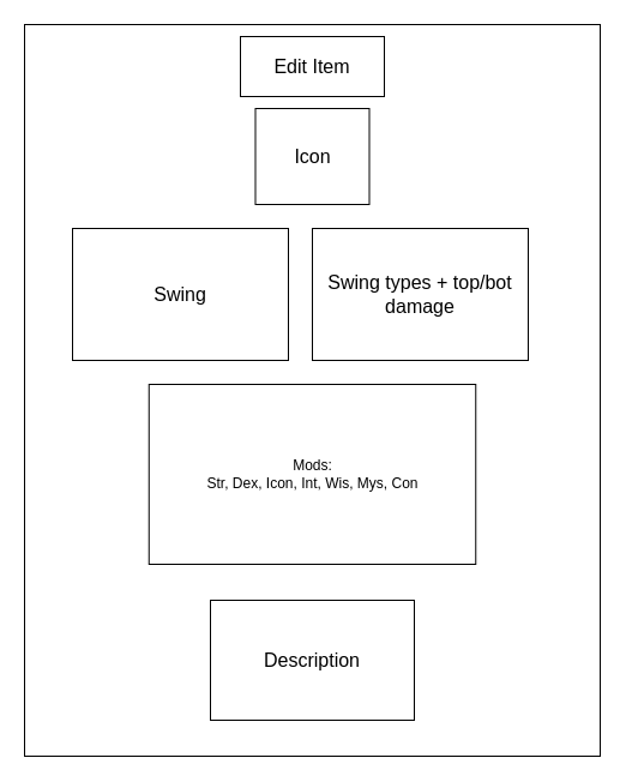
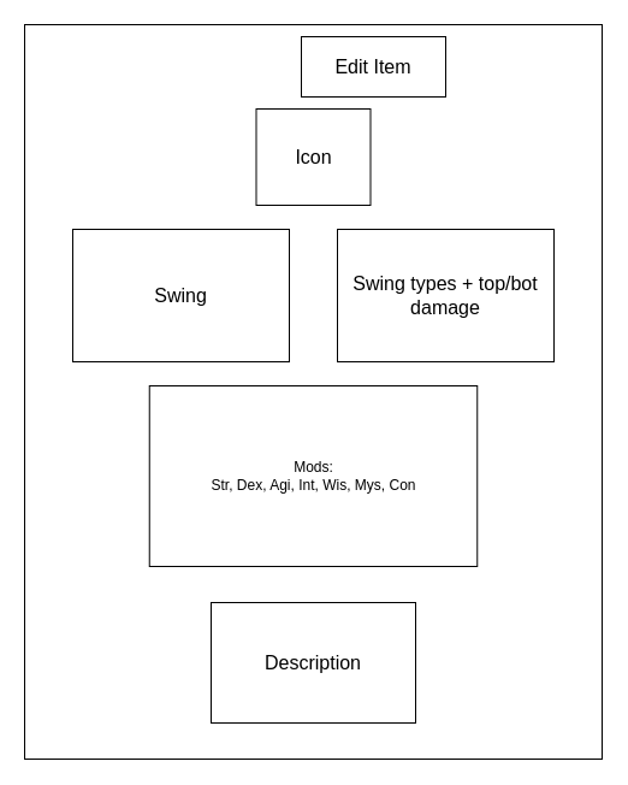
  <mxCell id="0" />
  <mxCell id="1" parent="0" />
  <mxCell id="2" value="" style="whiteSpace=wrap;html=1;" vertex="1" parent="1"><mxGeometry x="20" y="20" width="480" height="610" as="geometry" /></mxCell>
  <mxCell id="3" value="Icon" style="whiteSpace=wrap;html=1;fontSize=16;" vertex="1" parent="1"><mxGeometry x="212.5" y="90" width="95" height="80" as="geometry" /></mxCell>
- <mxCell id="4" value="Edit Item" style="whiteSpace=wrap;html=1;fontSize=16;" vertex="1" parent="1"><mxGeometry x="200" y="30" width="120" height="50" as="geometry" /></mxCell>
+ <mxCell id="4" value="Edit Item" style="whiteSpace=wrap;html=1;fontSize=16;" vertex="1" parent="1"><mxGeometry x="250" y="30" width="120" height="50" as="geometry" /></mxCell>
  <mxCell id="5" value="Swing" style="whiteSpace=wrap;html=1;fontSize=16;" vertex="1" parent="1"><mxGeometry x="60" y="190" width="180" height="110" as="geometry" /></mxCell>
- <mxCell id="6" value="Swing types + top/bot damage" style="whiteSpace=wrap;html=1;fontSize=16;" vertex="1" parent="1"><mxGeometry x="260" y="190" width="180" height="110" as="geometry" /></mxCell>
- <mxCell id="7" value="Mods:&lt;br&gt;Str, Dex, Icon, Int, Wis, Mys, Con" style="whiteSpace=wrap;html=1;" vertex="1" parent="1"><mxGeometry x="123.75" y="320" width="272.5" height="150" as="geometry" /></mxCell>
+ <mxCell id="6" value="Swing types + top/bot damage" style="whiteSpace=wrap;html=1;fontSize=16;" vertex="1" parent="1"><mxGeometry x="280" y="190" width="180" height="110" as="geometry" /></mxCell>
+ <mxCell id="7" value="Mods:&lt;br&gt;Str, Dex, Agi, Int, Wis, Mys, Con" style="whiteSpace=wrap;html=1;" vertex="1" parent="1"><mxGeometry x="123.75" y="320" width="272.5" height="150" as="geometry" /></mxCell>
  <mxCell id="8" value="Description" style="whiteSpace=wrap;html=1;fontSize=16;" vertex="1" parent="1"><mxGeometry x="175" y="500" width="170" height="100" as="geometry" /></mxCell>
